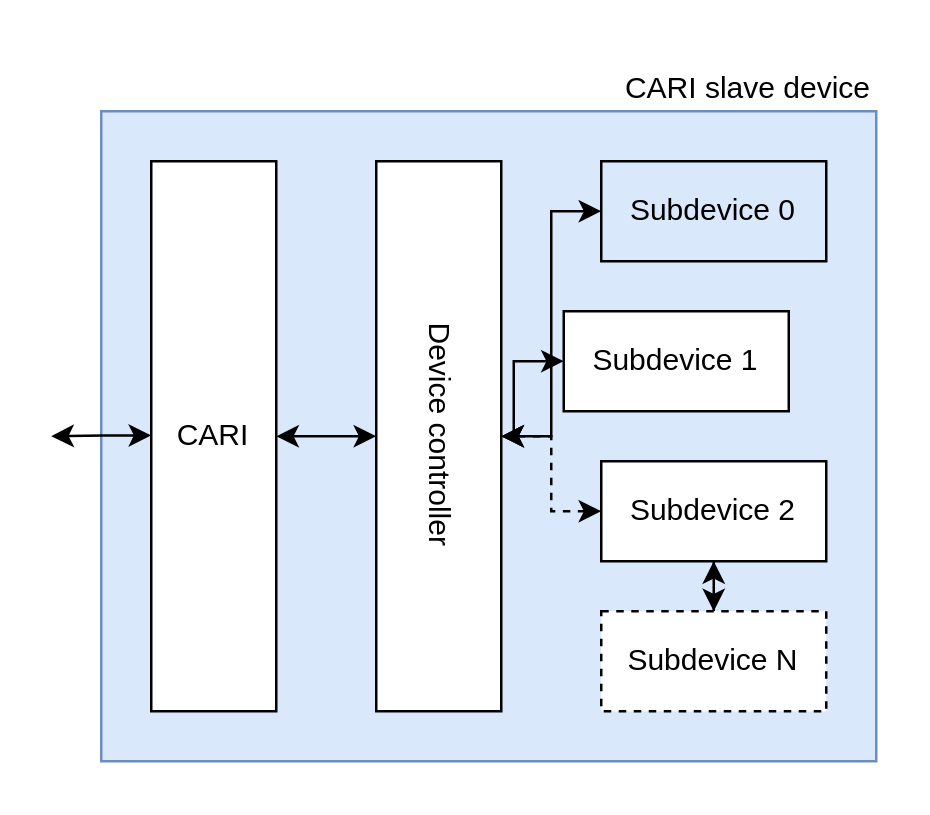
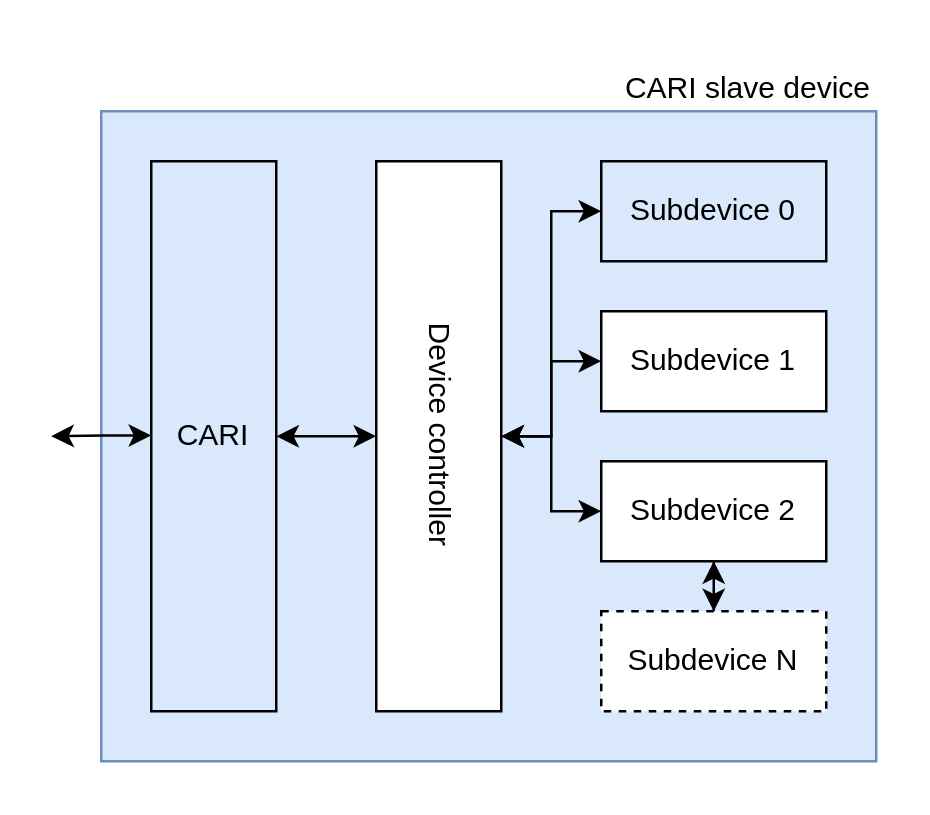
  <mxCell id="0" />
  <mxCell id="1" parent="0" />
  <mxCell id="2" value="" style="rounded=0;whiteSpace=wrap;html=1;fillColor=#dae8fc;strokeColor=#6c8ebf;" parent="1" vertex="1"><mxGeometry x="40" y="44" width="310" height="260" as="geometry" /></mxCell>
  <mxCell id="3" value="CARI slave device" style="text;html=1;align=right;verticalAlign=middle;whiteSpace=wrap;rounded=0;" parent="1" vertex="1"><mxGeometry x="200" y="20" width="150" height="30" as="geometry" /></mxCell>
  <mxCell id="4" value="" style="edgeStyle=orthogonalEdgeStyle;rounded=0;orthogonalLoop=1;jettySize=auto;html=1;startArrow=classic;startFill=1;" edge="1" parent="1" source="5" target="13"><mxGeometry relative="1" as="geometry" /></mxCell>
  <mxCell id="5" value="Subdevice 0" style="rounded=0;whiteSpace=wrap;html=1;fillColor=#dae8fc;" parent="1" vertex="1"><mxGeometry x="240" y="64" width="90" height="40" as="geometry" /></mxCell>
  <mxCell id="6" value="" style="edgeStyle=orthogonalEdgeStyle;rounded=0;orthogonalLoop=1;jettySize=auto;html=1;startArrow=classic;startFill=1;" edge="1" parent="1" source="7" target="13"><mxGeometry relative="1" as="geometry" /></mxCell>
- <mxCell id="7" value="Subdevice 1" style="rounded=0;whiteSpace=wrap;html=1;" parent="1" vertex="1"><mxGeometry x="225" y="124" width="90" height="40" as="geometry" /></mxCell>
- <mxCell id="8" value="" style="edgeStyle=orthogonalEdgeStyle;rounded=0;orthogonalLoop=1;jettySize=auto;html=1;startArrow=classic;startFill=1;dashed=1;" edge="1" parent="1" source="9" target="13"><mxGeometry relative="1" as="geometry" /></mxCell>
+ <mxCell id="7" value="Subdevice 1" style="rounded=0;whiteSpace=wrap;html=1;" parent="1" vertex="1"><mxGeometry x="240" y="124" width="90" height="40" as="geometry" /></mxCell>
+ <mxCell id="8" value="" style="edgeStyle=orthogonalEdgeStyle;rounded=0;orthogonalLoop=1;jettySize=auto;html=1;startArrow=classic;startFill=1;" edge="1" parent="1" source="9" target="13"><mxGeometry relative="1" as="geometry" /></mxCell>
  <mxCell id="9" value="Subdevice 2" style="rounded=0;whiteSpace=wrap;html=1;" parent="1" vertex="1"><mxGeometry x="240" y="184" width="90" height="40" as="geometry" /></mxCell>
  <mxCell id="10" value="" style="edgeStyle=orthogonalEdgeStyle;rounded=0;orthogonalLoop=1;jettySize=auto;html=1;startArrow=classic;startFill=1;" edge="1" parent="1" source="11" target="9"><mxGeometry relative="1" as="geometry" /></mxCell>
  <mxCell id="11" value="Subdevice N" style="rounded=0;whiteSpace=wrap;html=1;dashed=1;" parent="1" vertex="1"><mxGeometry x="240" y="244" width="90" height="40" as="geometry" /></mxCell>
  <mxCell id="12" style="edgeStyle=orthogonalEdgeStyle;rounded=0;orthogonalLoop=1;jettySize=auto;html=1;exitX=1;exitY=0.5;exitDx=0;exitDy=0;entryX=1;entryY=0.5;entryDx=0;entryDy=0;startArrow=classic;startFill=1;" edge="1" parent="1" source="13" target="14"><mxGeometry relative="1" as="geometry" /></mxCell>
  <mxCell id="13" value="Device controller" style="rounded=0;whiteSpace=wrap;html=1;textDirection=vertical-lr;direction=west;" vertex="1" parent="1"><mxGeometry x="150" y="64" width="50" height="220" as="geometry" /></mxCell>
- <mxCell id="14" value="CARI" style="rounded=0;whiteSpace=wrap;html=1;" vertex="1" parent="1"><mxGeometry x="60" y="64" width="50" height="220" as="geometry" /></mxCell>
+ <mxCell id="14" value="CARI" style="rounded=0;whiteSpace=wrap;html=1;fillColor=#dae8fc;" vertex="1" parent="1"><mxGeometry x="60" y="64" width="50" height="220" as="geometry" /></mxCell>
  <mxCell id="15" style="edgeStyle=orthogonalEdgeStyle;rounded=0;orthogonalLoop=1;jettySize=auto;html=1;exitX=1;exitY=0.5;exitDx=0;exitDy=0;startArrow=classic;startFill=1;" edge="1" parent="1"><mxGeometry relative="1" as="geometry"><mxPoint x="60" y="173.66" as="sourcePoint" /><mxPoint x="20" y="174" as="targetPoint" /><Array as="points"><mxPoint x="41" y="173.66" /><mxPoint x="41" y="173.66" /></Array></mxGeometry></mxCell>
